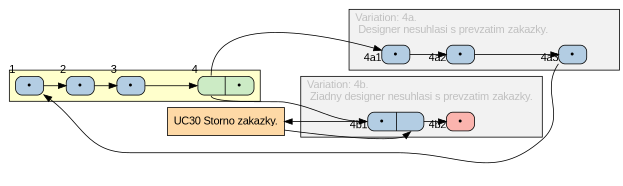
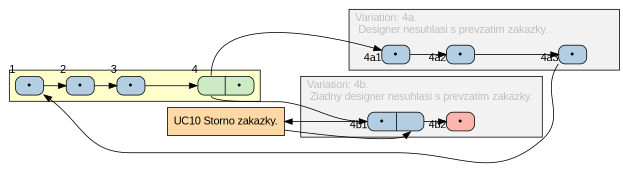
  digraph {
    fontcolor=gray
    fontname=Arial
    labeljust=l
    nodesep=0.2
    rankdir=LR
    ranksep=0.4
    node [fillcolor="#b3cde3" fontname=Arial shape=Mrecord style=filled]
    edge [fontname=Arial headport=JMP tailport=JMP]
    n1 [height=0.1 label="{<JMP>&bull;}" width=0.5 xlabel=1]
    n2 [height=0.1 label="{<JMP>&bull;}" width=0.5 xlabel=2]
    n3 [height=0.1 label="{<JMP>&bull;}" width=0.5 xlabel=3]
    n4 [fillcolor="#ccebc5" height=0.1 label="{<VAR>|<JMP>&bull;}" width=1.0 xlabel=4]
    n5 [height=0.1 label="{<JMP>&bull;}" width=0.5 xlabel="4a1"]
    n6 [height=0.1 label="{<JMP>&bull;}" width=0.5 xlabel="4a2"]
    n7 [height=0.1 label="{<JMP>&bull;}" width=0.5 xlabel="4a3"]
    n8 [height=0.1 label="{<JMP>&bull;|<EXT>}" width=1.0 xlabel="4b1"]
    n9 [fillcolor="#fbb4ae" height=0.1 label="{<JMP>&bull;}" width=0.5 xlabel="4b2"]
-   n10 [fillcolor="#fed9a6" height=0.5 label="UC30 Storno zakazky." shape=box width=0.5]
+   n10 [fillcolor="#fed9a6" height=0.5 label="UC10 Storno zakazky." shape=box width=0.5]
    subgraph cluster_1 {
      bgcolor="#ffffcc"
      n1
      n2
      n3
      n4
    }
    subgraph cluster_2 {
      bgcolor="#f2f2f2"
      label="Variation: 4a.\l Designer nesuhlasi s prevzatim zakazky. "
      n5
      n6
      n7
    }
    subgraph cluster_3 {
      bgcolor="#f2f2f2"
      label="Variation: 4b.\l Ziadny designer nesuhlasi s prevzatim zakazky. "
      n8
      n9
    }
    n1 -> n2
    n2 -> n3
    n3 -> n4 [headport=VAR]
    n4 -> n5 [tailport=VAR]
    n4 -> n8 [tailport=VAR]
    n5 -> n6
    n6 -> n7
    n7 -> n1
    n8 -> n9 [tailport=EXT]
    n8 -> n10 [headport=""]
    n10 -> n8 [headport=EXT tailport=""]
  }
